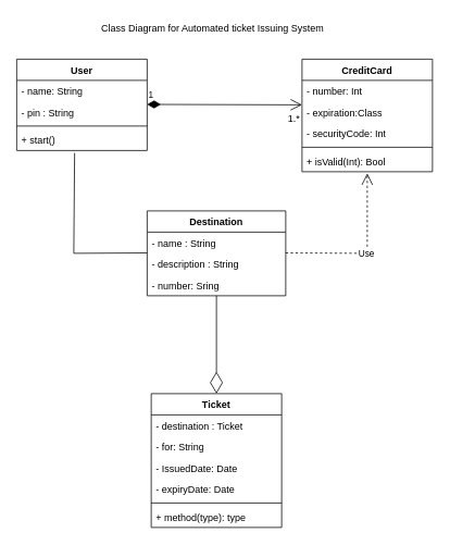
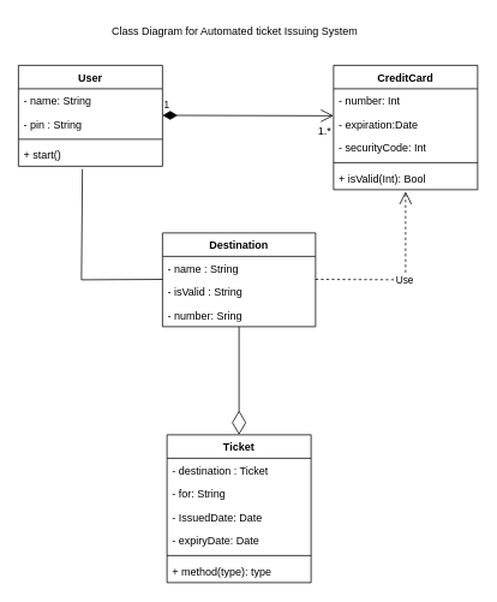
  <mxCell id="0" />
  <mxCell id="1" parent="0" />
  <mxCell id="2" value="User" style="swimlane;fontStyle=1;align=center;verticalAlign=top;childLayout=stackLayout;horizontal=1;startSize=26;horizontalStack=0;resizeParent=1;resizeParentMax=0;resizeLast=0;collapsible=1;marginBottom=0;whiteSpace=wrap;html=1;" vertex="1" parent="1"><mxGeometry x="20" y="72" width="160" height="112" as="geometry" /></mxCell>
  <mxCell id="3" value="- name: String" style="text;strokeColor=none;fillColor=none;align=left;verticalAlign=top;spacingLeft=4;spacingRight=4;overflow=hidden;rotatable=0;points=[[0,0.5],[1,0.5]];portConstraint=eastwest;whiteSpace=wrap;html=1;" vertex="1" parent="2"><mxGeometry y="26" width="160" height="26" as="geometry" /></mxCell>
  <mxCell id="4" value="- pin : String" style="text;strokeColor=none;fillColor=none;align=left;verticalAlign=top;spacingLeft=4;spacingRight=4;overflow=hidden;rotatable=0;points=[[0,0.5],[1,0.5]];portConstraint=eastwest;whiteSpace=wrap;html=1;" vertex="1" parent="2"><mxGeometry y="52" width="160" height="26" as="geometry" /></mxCell>
  <mxCell id="5" value="" style="line;strokeWidth=1;fillColor=none;align=left;verticalAlign=middle;spacingTop=-1;spacingLeft=3;spacingRight=3;rotatable=0;labelPosition=right;points=[];portConstraint=eastwest;strokeColor=inherit;" vertex="1" parent="2"><mxGeometry y="78" width="160" height="8" as="geometry" /></mxCell>
  <mxCell id="6" value="+ start()" style="text;strokeColor=none;fillColor=none;align=left;verticalAlign=top;spacingLeft=4;spacingRight=4;overflow=hidden;rotatable=0;points=[[0,0.5],[1,0.5]];portConstraint=eastwest;whiteSpace=wrap;html=1;" vertex="1" parent="2"><mxGeometry y="86" width="160" height="26" as="geometry" /></mxCell>
  <mxCell id="7" value="Ticket" style="swimlane;fontStyle=1;align=center;verticalAlign=top;childLayout=stackLayout;horizontal=1;startSize=26;horizontalStack=0;resizeParent=1;resizeParentMax=0;resizeLast=0;collapsible=1;marginBottom=0;whiteSpace=wrap;html=1;" vertex="1" parent="1"><mxGeometry x="185" y="482" width="160" height="164" as="geometry" /></mxCell>
  <mxCell id="8" value="- destination : Ticket" style="text;strokeColor=none;fillColor=none;align=left;verticalAlign=top;spacingLeft=4;spacingRight=4;overflow=hidden;rotatable=0;points=[[0,0.5],[1,0.5]];portConstraint=eastwest;whiteSpace=wrap;html=1;" vertex="1" parent="7"><mxGeometry y="26" width="160" height="26" as="geometry" /></mxCell>
  <mxCell id="9" value="- for: String" style="text;strokeColor=none;fillColor=none;align=left;verticalAlign=top;spacingLeft=4;spacingRight=4;overflow=hidden;rotatable=0;points=[[0,0.5],[1,0.5]];portConstraint=eastwest;whiteSpace=wrap;html=1;" vertex="1" parent="7"><mxGeometry y="52" width="160" height="26" as="geometry" /></mxCell>
  <mxCell id="10" value="&lt;div&gt;- IssuedDate: Date&lt;/div&gt;" style="text;strokeColor=none;fillColor=none;align=left;verticalAlign=top;spacingLeft=4;spacingRight=4;overflow=hidden;rotatable=0;points=[[0,0.5],[1,0.5]];portConstraint=eastwest;whiteSpace=wrap;html=1;" vertex="1" parent="7"><mxGeometry y="78" width="160" height="26" as="geometry" /></mxCell>
  <mxCell id="11" value="- expiryDate: Date" style="text;strokeColor=none;fillColor=none;align=left;verticalAlign=top;spacingLeft=4;spacingRight=4;overflow=hidden;rotatable=0;points=[[0,0.5],[1,0.5]];portConstraint=eastwest;whiteSpace=wrap;html=1;" vertex="1" parent="7"><mxGeometry y="104" width="160" height="26" as="geometry" /></mxCell>
  <mxCell id="12" value="" style="line;strokeWidth=1;fillColor=none;align=left;verticalAlign=middle;spacingTop=-1;spacingLeft=3;spacingRight=3;rotatable=0;labelPosition=right;points=[];portConstraint=eastwest;strokeColor=inherit;" vertex="1" parent="7"><mxGeometry y="130" width="160" height="8" as="geometry" /></mxCell>
  <mxCell id="13" value="+ method(type): type" style="text;strokeColor=none;fillColor=none;align=left;verticalAlign=top;spacingLeft=4;spacingRight=4;overflow=hidden;rotatable=0;points=[[0,0.5],[1,0.5]];portConstraint=eastwest;whiteSpace=wrap;html=1;" vertex="1" parent="7"><mxGeometry y="138" width="160" height="26" as="geometry" /></mxCell>
  <mxCell id="14" value="Destination" style="swimlane;fontStyle=1;align=center;verticalAlign=top;childLayout=stackLayout;horizontal=1;startSize=26;horizontalStack=0;resizeParent=1;resizeParentMax=0;resizeLast=0;collapsible=1;marginBottom=0;whiteSpace=wrap;html=1;" vertex="1" parent="1"><mxGeometry x="180" y="258" width="170" height="104" as="geometry" /></mxCell>
  <mxCell id="15" value="- name : String" style="text;strokeColor=none;fillColor=none;align=left;verticalAlign=top;spacingLeft=4;spacingRight=4;overflow=hidden;rotatable=0;points=[[0,0.5],[1,0.5]];portConstraint=eastwest;whiteSpace=wrap;html=1;" vertex="1" parent="14"><mxGeometry y="26" width="170" height="26" as="geometry" /></mxCell>
- <mxCell id="16" value="- description : String" style="text;strokeColor=none;fillColor=none;align=left;verticalAlign=top;spacingLeft=4;spacingRight=4;overflow=hidden;rotatable=0;points=[[0,0.5],[1,0.5]];portConstraint=eastwest;whiteSpace=wrap;html=1;" vertex="1" parent="14"><mxGeometry y="52" width="170" height="26" as="geometry" /></mxCell>
+ <mxCell id="16" value="- isValid : String" style="text;strokeColor=none;fillColor=none;align=left;verticalAlign=top;spacingLeft=4;spacingRight=4;overflow=hidden;rotatable=0;points=[[0,0.5],[1,0.5]];portConstraint=eastwest;whiteSpace=wrap;html=1;" vertex="1" parent="14"><mxGeometry y="52" width="170" height="26" as="geometry" /></mxCell>
  <mxCell id="17" value="- number: Sring" style="text;strokeColor=none;fillColor=none;align=left;verticalAlign=top;spacingLeft=4;spacingRight=4;overflow=hidden;rotatable=0;points=[[0,0.5],[1,0.5]];portConstraint=eastwest;whiteSpace=wrap;html=1;" vertex="1" parent="14"><mxGeometry y="78" width="170" height="26" as="geometry" /></mxCell>
  <mxCell id="18" value="CreditCard" style="swimlane;fontStyle=1;align=center;verticalAlign=top;childLayout=stackLayout;horizontal=1;startSize=26;horizontalStack=0;resizeParent=1;resizeParentMax=0;resizeLast=0;collapsible=1;marginBottom=0;whiteSpace=wrap;html=1;" vertex="1" parent="1"><mxGeometry x="370" y="72" width="160" height="138" as="geometry" /></mxCell>
  <mxCell id="19" value="- number: Int" style="text;strokeColor=none;fillColor=none;align=left;verticalAlign=top;spacingLeft=4;spacingRight=4;overflow=hidden;rotatable=0;points=[[0,0.5],[1,0.5]];portConstraint=eastwest;whiteSpace=wrap;html=1;" vertex="1" parent="18"><mxGeometry y="26" width="160" height="26" as="geometry" /></mxCell>
- <mxCell id="20" value="- expiration:Class" style="text;strokeColor=none;fillColor=none;align=left;verticalAlign=top;spacingLeft=4;spacingRight=4;overflow=hidden;rotatable=0;points=[[0,0.5],[1,0.5]];portConstraint=eastwest;whiteSpace=wrap;html=1;" vertex="1" parent="18"><mxGeometry y="52" width="160" height="26" as="geometry" /></mxCell>
+ <mxCell id="20" value="- expiration:Date" style="text;strokeColor=none;fillColor=none;align=left;verticalAlign=top;spacingLeft=4;spacingRight=4;overflow=hidden;rotatable=0;points=[[0,0.5],[1,0.5]];portConstraint=eastwest;whiteSpace=wrap;html=1;" vertex="1" parent="18"><mxGeometry y="52" width="160" height="26" as="geometry" /></mxCell>
  <mxCell id="21" value="- securityCode: Int" style="text;strokeColor=none;fillColor=none;align=left;verticalAlign=top;spacingLeft=4;spacingRight=4;overflow=hidden;rotatable=0;points=[[0,0.5],[1,0.5]];portConstraint=eastwest;whiteSpace=wrap;html=1;" vertex="1" parent="18"><mxGeometry y="78" width="160" height="26" as="geometry" /></mxCell>
  <mxCell id="22" value="" style="line;strokeWidth=1;fillColor=none;align=left;verticalAlign=middle;spacingTop=-1;spacingLeft=3;spacingRight=3;rotatable=0;labelPosition=right;points=[];portConstraint=eastwest;strokeColor=inherit;" vertex="1" parent="18"><mxGeometry y="104" width="160" height="8" as="geometry" /></mxCell>
  <mxCell id="23" value="+ isValid(Int): Bool" style="text;strokeColor=none;fillColor=none;align=left;verticalAlign=top;spacingLeft=4;spacingRight=4;overflow=hidden;rotatable=0;points=[[0,0.5],[1,0.5]];portConstraint=eastwest;whiteSpace=wrap;html=1;" vertex="1" parent="18"><mxGeometry y="112" width="160" height="26" as="geometry" /></mxCell>
  <mxCell id="24" value="" style="endArrow=none;html=1;rounded=0;entryX=0;entryY=0.5;entryDx=0;entryDy=0;exitX=0.444;exitY=1.115;exitDx=0;exitDy=0;exitPerimeter=0;" edge="1" parent="1" source="6"><mxGeometry relative="1" as="geometry"><mxPoint x="90" y="192" as="sourcePoint" /><mxPoint x="180" y="309.5" as="targetPoint" /><Array as="points"><mxPoint x="90" y="310" /></Array></mxGeometry></mxCell>
  <mxCell id="25" value="Use" style="endArrow=open;endSize=12;dashed=1;html=1;rounded=0;" edge="1" parent="1"><mxGeometry width="160" relative="1" as="geometry"><mxPoint x="350" y="309.5" as="sourcePoint" /><mxPoint x="450" y="212" as="targetPoint" /><Array as="points"><mxPoint x="450" y="310" /></Array><mxPoint as="offset" /></mxGeometry></mxCell>
  <mxCell id="26" value="1" style="endArrow=open;html=1;endSize=12;startArrow=diamondThin;startSize=14;startFill=1;edgeStyle=orthogonalEdgeStyle;align=left;verticalAlign=bottom;rounded=0;entryX=0;entryY=0.154;entryDx=0;entryDy=0;entryPerimeter=0;" edge="1" parent="1" target="20"><mxGeometry x="-1" y="3" relative="1" as="geometry"><mxPoint x="180" y="127.5" as="sourcePoint" /><mxPoint x="340" y="127.5" as="targetPoint" /></mxGeometry></mxCell>
  <mxCell id="27" value="1.* " style="text;html=1;align=center;verticalAlign=middle;resizable=0;points=[];autosize=1;strokeColor=none;fillColor=none;" vertex="1" parent="1"><mxGeometry x="340" y="130" width="40" height="30" as="geometry" /></mxCell>
  <mxCell id="28" value="" style="endArrow=diamondThin;endFill=0;endSize=24;html=1;rounded=0;" edge="1" parent="1" target="7"><mxGeometry width="160" relative="1" as="geometry"><mxPoint x="265" y="362" as="sourcePoint" /><mxPoint x="380" y="382" as="targetPoint" /></mxGeometry></mxCell>
  <mxCell id="29" value="Class Diagram for Automated ticket Issuing System" style="text;html=1;align=center;verticalAlign=middle;resizable=0;points=[];autosize=1;strokeColor=none;fillColor=none;" vertex="1" parent="1"><mxGeometry x="110" y="20" width="300" height="30" as="geometry" /></mxCell>
